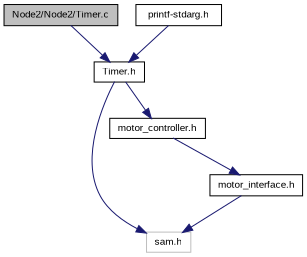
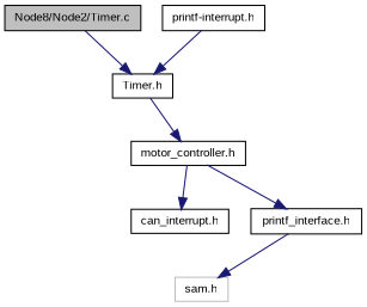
  digraph {
    fontname="Liberation Sans"
    node [color=black fillcolor=white fontname="Liberation Sans" fontsize=10 shape=record style=filled]
    edge [color=midnightblue fontname="Liberation Sans" fontsize=10 labelfontname=Helvetica labelfontsize=10 style=solid]
-   n1 [fillcolor=grey75 fontcolor=black height=0.2 label="Node2/Node2/Timer.c" width=0.4]
+   n1 [fillcolor=grey75 fontcolor=black height=0.2 label="Node8/Node2/Timer.c" width=0.4]
    n2 [height=0.2 label="Timer.h" width=0.4]
    n3 [color=grey75 height=0.2 label="sam.h" width=0.4]
    n4 [height=0.2 label="motor_controller.h" width=0.4]
-   n5 [height=0.2 label="printf-stdarg.h" width=0.4]
-   n7 [height=0.2 label="motor_interface.h" width=0.4]
+   n5 [height=0.2 label="printf-interrupt.h" width=0.4]
+   n6 [height=0.2 label="can_interrupt.h" width=0.4]
+   n7 [height=0.2 label="printf_interface.h" width=0.4]
    n1 -> n2
-   n2 -> n3
    n2 -> n4
+   n4 -> n6
    n4 -> n7
    n5 -> n2
    n7 -> n3
  }
